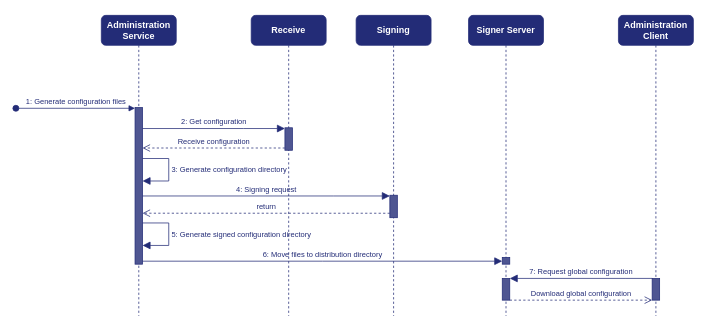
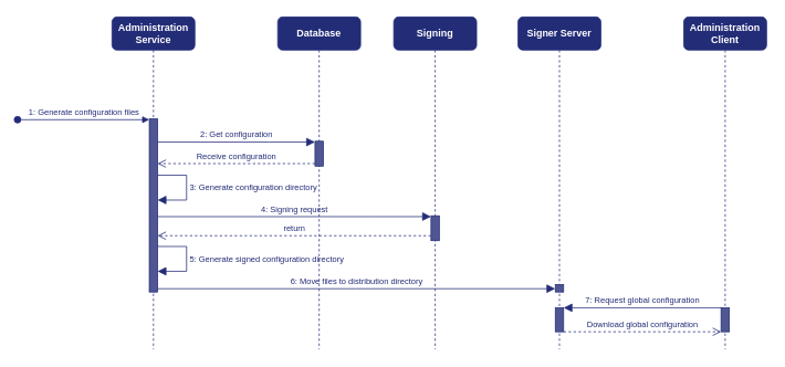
  <mxCell id="0" />
  <mxCell id="1" parent="0" />
  <mxCell id="2" value="Administration Service" style="shape=umlLifeline;perimeter=lifelinePerimeter;whiteSpace=wrap;html=1;container=1;dropTarget=0;collapsible=0;recursiveResize=0;outlineConnect=0;portConstraint=eastwest;newEdgeStyle={&quot;edgeStyle&quot;:&quot;elbowEdgeStyle&quot;,&quot;elbow&quot;:&quot;vertical&quot;,&quot;curved&quot;:0,&quot;rounded&quot;:0};fontSize=12;fillColor=#232c77;strokeColor=#232c77;gradientColor=none;perimeterSpacing=0;glass=0;rounded=1;fontColor=#FFFFFF;fontStyle=1" vertex="1" parent="1"><mxGeometry x="134" y="20" width="100" height="401" as="geometry" /></mxCell>
  <mxCell id="3" value="" style="html=1;points=[];perimeter=orthogonalPerimeter;outlineConnect=0;targetShapes=umlLifeline;portConstraint=eastwest;newEdgeStyle={&quot;edgeStyle&quot;:&quot;elbowEdgeStyle&quot;,&quot;elbow&quot;:&quot;vertical&quot;,&quot;curved&quot;:0,&quot;rounded&quot;:0};fontSize=16;fillColor=#4f5692;strokeColor=#232c77;" vertex="1" parent="2"><mxGeometry x="45" y="123" width="10" height="209" as="geometry" /></mxCell>
  <mxCell id="4" value="3: Generate configuration directory" style="html=1;align=left;spacingLeft=2;endArrow=block;rounded=0;edgeStyle=orthogonalEdgeStyle;curved=0;rounded=0;labelBackgroundColor=none;strokeColor=#232c77;fontFamily=Helvetica;fontSize=10;fontColor=#232c77;endSize=8;shape=connector;elbow=vertical;" edge="1" target="3" parent="2" source="3"><mxGeometry x="-0.005" relative="1" as="geometry"><mxPoint x="60" y="191" as="sourcePoint" /><Array as="points"><mxPoint x="90" y="191" /><mxPoint x="90" y="221" /></Array><mxPoint x="65" y="221" as="targetPoint" /><mxPoint as="offset" /></mxGeometry></mxCell>
  <mxCell id="5" value="5: Generate signed configuration directory" style="html=1;align=left;spacingLeft=2;endArrow=block;rounded=0;edgeStyle=orthogonalEdgeStyle;curved=0;rounded=0;labelBackgroundColor=none;strokeColor=#232c77;fontFamily=Helvetica;fontSize=10;fontColor=#232c77;endSize=8;shape=connector;elbow=vertical;" edge="1" parent="2" source="3" target="3"><mxGeometry x="-0.005" relative="1" as="geometry"><mxPoint x="64" y="277" as="sourcePoint" /><Array as="points"><mxPoint x="90" y="277" /><mxPoint x="90" y="307" /></Array><mxPoint x="64" y="307" as="targetPoint" /><mxPoint as="offset" /></mxGeometry></mxCell>
- <mxCell id="6" value="Receive" style="shape=umlLifeline;perimeter=lifelinePerimeter;whiteSpace=wrap;html=1;container=1;dropTarget=0;collapsible=0;recursiveResize=0;outlineConnect=0;portConstraint=eastwest;newEdgeStyle={&quot;edgeStyle&quot;:&quot;elbowEdgeStyle&quot;,&quot;elbow&quot;:&quot;vertical&quot;,&quot;curved&quot;:0,&quot;rounded&quot;:0};fontSize=12;fillColor=#232c77;strokeColor=#232c77;gradientColor=none;perimeterSpacing=0;glass=0;rounded=1;fontColor=#FFFFFF;fontStyle=1" vertex="1" parent="1"><mxGeometry x="334" y="20" width="100" height="401" as="geometry" /></mxCell>
+ <mxCell id="6" value="Database" style="shape=umlLifeline;perimeter=lifelinePerimeter;whiteSpace=wrap;html=1;container=1;dropTarget=0;collapsible=0;recursiveResize=0;outlineConnect=0;portConstraint=eastwest;newEdgeStyle={&quot;edgeStyle&quot;:&quot;elbowEdgeStyle&quot;,&quot;elbow&quot;:&quot;vertical&quot;,&quot;curved&quot;:0,&quot;rounded&quot;:0};fontSize=12;fillColor=#232c77;strokeColor=#232c77;gradientColor=none;perimeterSpacing=0;glass=0;rounded=1;fontColor=#FFFFFF;fontStyle=1" vertex="1" parent="1"><mxGeometry x="334" y="20" width="100" height="401" as="geometry" /></mxCell>
  <mxCell id="7" value="" style="html=1;points=[];perimeter=orthogonalPerimeter;outlineConnect=0;targetShapes=umlLifeline;portConstraint=eastwest;newEdgeStyle={&quot;edgeStyle&quot;:&quot;elbowEdgeStyle&quot;,&quot;elbow&quot;:&quot;vertical&quot;,&quot;curved&quot;:0,&quot;rounded&quot;:0};fontSize=16;fillColor=#4f5692;strokeColor=#232c77;" vertex="1" parent="6"><mxGeometry x="45" y="150" width="10" height="30" as="geometry" /></mxCell>
  <mxCell id="8" value="Signer Server" style="shape=umlLifeline;perimeter=lifelinePerimeter;whiteSpace=wrap;html=1;container=1;dropTarget=0;collapsible=0;recursiveResize=0;outlineConnect=0;portConstraint=eastwest;newEdgeStyle={&quot;edgeStyle&quot;:&quot;elbowEdgeStyle&quot;,&quot;elbow&quot;:&quot;vertical&quot;,&quot;curved&quot;:0,&quot;rounded&quot;:0};fontSize=12;fillColor=#232c77;strokeColor=#232c77;gradientColor=none;perimeterSpacing=0;glass=0;rounded=1;fontColor=#FFFFFF;fontStyle=1" vertex="1" parent="1"><mxGeometry x="624" y="20" width="100" height="401" as="geometry" /></mxCell>
  <mxCell id="9" value="" style="html=1;points=[];perimeter=orthogonalPerimeter;outlineConnect=0;targetShapes=umlLifeline;portConstraint=eastwest;newEdgeStyle={&quot;edgeStyle&quot;:&quot;elbowEdgeStyle&quot;,&quot;elbow&quot;:&quot;vertical&quot;,&quot;curved&quot;:0,&quot;rounded&quot;:0};strokeColor=#232c77;fontFamily=Helvetica;fontSize=10;fontColor=#232c77;fillColor=#4f5692;" vertex="1" parent="8"><mxGeometry x="45" y="323" width="10" height="9" as="geometry" /></mxCell>
  <mxCell id="10" value="" style="html=1;points=[];perimeter=orthogonalPerimeter;outlineConnect=0;targetShapes=umlLifeline;portConstraint=eastwest;newEdgeStyle={&quot;edgeStyle&quot;:&quot;elbowEdgeStyle&quot;,&quot;elbow&quot;:&quot;vertical&quot;,&quot;curved&quot;:0,&quot;rounded&quot;:0};strokeColor=#232c77;fontFamily=Helvetica;fontSize=10;fontColor=#232c77;fillColor=#4f5692;" vertex="1" parent="8"><mxGeometry x="45" y="351" width="10" height="29" as="geometry" /></mxCell>
  <mxCell id="11" value="Signing" style="shape=umlLifeline;perimeter=lifelinePerimeter;whiteSpace=wrap;html=1;container=1;dropTarget=0;collapsible=0;recursiveResize=0;outlineConnect=0;portConstraint=eastwest;newEdgeStyle={&quot;edgeStyle&quot;:&quot;elbowEdgeStyle&quot;,&quot;elbow&quot;:&quot;vertical&quot;,&quot;curved&quot;:0,&quot;rounded&quot;:0};fontSize=12;fillColor=#232c77;strokeColor=#232c77;gradientColor=none;perimeterSpacing=0;glass=0;rounded=1;fontColor=#FFFFFF;fontStyle=1" vertex="1" parent="1"><mxGeometry x="474" y="20" width="100" height="401" as="geometry" /></mxCell>
  <mxCell id="12" value="" style="html=1;points=[];perimeter=orthogonalPerimeter;outlineConnect=0;targetShapes=umlLifeline;portConstraint=eastwest;newEdgeStyle={&quot;edgeStyle&quot;:&quot;elbowEdgeStyle&quot;,&quot;elbow&quot;:&quot;vertical&quot;,&quot;curved&quot;:0,&quot;rounded&quot;:0};strokeColor=#232c77;fontFamily=Helvetica;fontSize=10;fontColor=#232c77;fillColor=#4f5692;" vertex="1" parent="11"><mxGeometry x="45" y="240" width="10" height="30" as="geometry" /></mxCell>
  <mxCell id="13" value="Administration Client" style="shape=umlLifeline;perimeter=lifelinePerimeter;whiteSpace=wrap;html=1;container=1;dropTarget=0;collapsible=0;recursiveResize=0;outlineConnect=0;portConstraint=eastwest;newEdgeStyle={&quot;edgeStyle&quot;:&quot;elbowEdgeStyle&quot;,&quot;elbow&quot;:&quot;vertical&quot;,&quot;curved&quot;:0,&quot;rounded&quot;:0};fontSize=12;fillColor=#232c77;strokeColor=#232c77;gradientColor=none;perimeterSpacing=0;glass=0;rounded=1;fontColor=#FFFFFF;fontStyle=1" vertex="1" parent="1"><mxGeometry x="824" y="20" width="100" height="401" as="geometry" /></mxCell>
  <mxCell id="14" value="" style="html=1;points=[];perimeter=orthogonalPerimeter;outlineConnect=0;targetShapes=umlLifeline;portConstraint=eastwest;newEdgeStyle={&quot;edgeStyle&quot;:&quot;elbowEdgeStyle&quot;,&quot;elbow&quot;:&quot;vertical&quot;,&quot;curved&quot;:0,&quot;rounded&quot;:0};strokeColor=#232c77;fontFamily=Helvetica;fontSize=10;fontColor=#232c77;fillColor=#4f5692;" vertex="1" parent="13"><mxGeometry x="45" y="351" width="10" height="29" as="geometry" /></mxCell>
  <mxCell id="15" value="&lt;span style=&quot;font-size: 10px;&quot;&gt;&lt;font color=&quot;#232c77&quot;&gt;2: Get configuration&lt;/font&gt;&lt;/span&gt;" style="html=1;verticalAlign=bottom;endArrow=block;edgeStyle=elbowEdgeStyle;elbow=vertical;curved=0;rounded=0;labelBackgroundColor=none;strokeColor=#232c77;fontFamily=Helvetica;fontSize=16;fontColor=default;startSize=8;endSize=8;shape=connector;" edge="1" parent="1" source="3" target="7"><mxGeometry width="80" relative="1" as="geometry"><mxPoint x="204" y="171" as="sourcePoint" /><mxPoint y="171" as="targetPoint" x="274" /><Array as="points"><mxPoint x="324" y="171" /></Array></mxGeometry></mxCell>
  <mxCell id="16" value="Receive configuration" style="html=1;verticalAlign=bottom;endArrow=open;dashed=1;endSize=8;edgeStyle=elbowEdgeStyle;elbow=vertical;curved=0;rounded=0;labelBackgroundColor=none;strokeColor=#232c77;fontFamily=Helvetica;fontSize=10;fontColor=#232c77;shape=connector;" edge="1" parent="1" source="7" target="3"><mxGeometry relative="1" as="geometry"><mxPoint x="484" y="201" as="sourcePoint" /><mxPoint x="404" y="201" as="targetPoint" /><Array as="points"><mxPoint x="335" y="197" /><mxPoint x="324" y="191" /></Array></mxGeometry></mxCell>
  <mxCell id="17" value="4: Signing request" style="html=1;verticalAlign=bottom;endArrow=block;edgeStyle=elbowEdgeStyle;elbow=vertical;curved=0;rounded=0;labelBackgroundColor=none;strokeColor=#232c77;fontFamily=Helvetica;fontSize=10;fontColor=#232c77;endSize=8;shape=connector;" edge="1" parent="1" source="3" target="12"><mxGeometry width="80" relative="1" as="geometry"><mxPoint x="204" y="261" as="sourcePoint" /><mxPoint x="514" y="261" as="targetPoint" /><Array as="points"><mxPoint x="444" y="261" /></Array></mxGeometry></mxCell>
  <mxCell id="18" value="return" style="html=1;verticalAlign=bottom;endArrow=open;dashed=1;endSize=8;edgeStyle=elbowEdgeStyle;elbow=vertical;curved=0;rounded=0;labelBackgroundColor=none;strokeColor=#232c77;fontFamily=Helvetica;fontSize=10;fontColor=#232c77;shape=connector;" edge="1" parent="1" target="3"><mxGeometry relative="1" as="geometry"><mxPoint x="519" y="284.048" as="sourcePoint" /><mxPoint x="198" y="284.048" as="targetPoint" /></mxGeometry></mxCell>
  <mxCell id="19" value="6: Move files to distribution directory" style="html=1;verticalAlign=bottom;endArrow=block;edgeStyle=elbowEdgeStyle;elbow=vertical;curved=0;rounded=0;labelBackgroundColor=none;strokeColor=#232c77;fontFamily=Helvetica;fontSize=10;fontColor=#232c77;endSize=8;shape=connector;" edge="1" parent="1" source="3" target="9"><mxGeometry width="80" relative="1" as="geometry"><mxPoint x="198" y="343.524" as="sourcePoint" /><mxPoint x="644" y="344" as="targetPoint" /></mxGeometry></mxCell>
  <mxCell id="20" value="7: Request global configuration" style="html=1;verticalAlign=bottom;endArrow=block;edgeStyle=elbowEdgeStyle;elbow=horizontal;curved=0;rounded=0;labelBackgroundColor=none;strokeColor=#232c77;fontFamily=Helvetica;fontSize=10;fontColor=#232c77;endSize=8;shape=connector;" edge="1" parent="1" source="14" target="10"><mxGeometry width="80" relative="1" as="geometry"><mxPoint x="834" y="372" as="sourcePoint" /><mxPoint x="674" y="371" as="targetPoint" /><Array as="points"><mxPoint x="834" y="371" /></Array></mxGeometry></mxCell>
  <mxCell id="21" value="Download global configuration" style="html=1;verticalAlign=bottom;endArrow=open;dashed=1;endSize=8;edgeStyle=elbowEdgeStyle;elbow=vertical;curved=0;rounded=0;labelBackgroundColor=none;strokeColor=#232c77;fontFamily=Helvetica;fontSize=10;fontColor=#232c77;shape=connector;" edge="1" parent="1" source="10"><mxGeometry relative="1" as="geometry"><mxPoint x="669" y="400" as="sourcePoint" /><mxPoint x="869" y="400" as="targetPoint" /><Array as="points"><mxPoint x="704" y="400" /></Array></mxGeometry></mxCell>
  <mxCell id="22" value="1: Generate configuration files" style="html=1;verticalAlign=bottom;startArrow=oval;startFill=1;endArrow=block;startSize=8;edgeStyle=elbowEdgeStyle;elbow=vertical;curved=0;rounded=0;labelBackgroundColor=none;strokeColor=#232c77;fontFamily=Helvetica;fontSize=10;fontColor=#232c77;shape=connector;" edge="1" parent="1" target="3"><mxGeometry width="60" relative="1" as="geometry"><mxPoint x="20" y="144" as="sourcePoint" /><mxPoint x="175" y="144" as="targetPoint" /></mxGeometry></mxCell>
